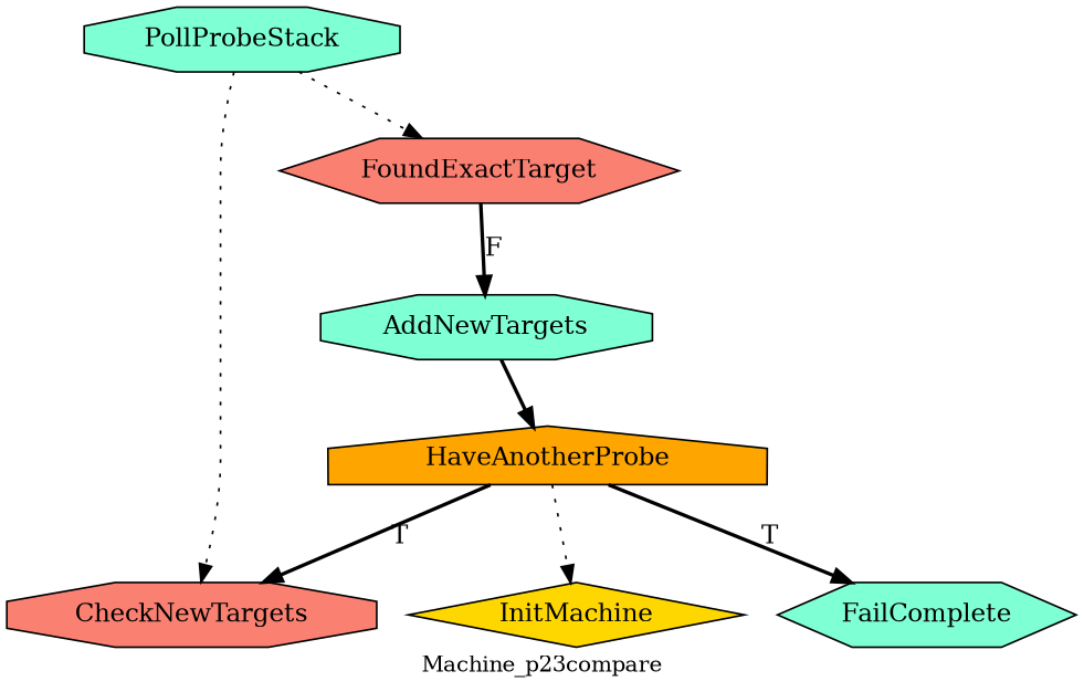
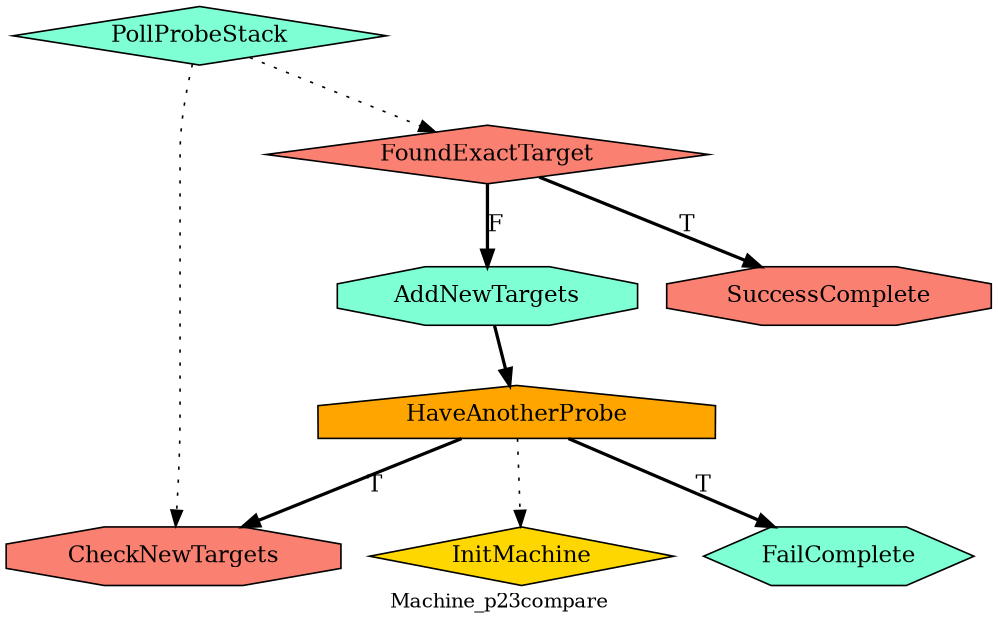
  digraph {
    fontsize=12
    label=Machine_p23compare
    node [fillcolor=salmon shape=octagon style=filled]
    edge [style=bold]
    InitMachine [fillcolor=gold shape=diamond]
    HaveAnotherProbe [fillcolor=orange shape=house]
    CheckNewTargets
    FailComplete [fillcolor=aquamarine shape=hexagon]
-   PollProbeStack [fillcolor=aquamarine]
-   FoundExactTarget [shape=hexagon]
+   PollProbeStack [fillcolor=aquamarine shape=diamond]
+   FoundExactTarget [shape=diamond]
    AddNewTargets [fillcolor=aquamarine]
+   SuccessComplete
    HaveAnotherProbe -> InitMachine [style=dotted]
    HaveAnotherProbe -> CheckNewTargets [label=T]
    HaveAnotherProbe -> FailComplete [label=T]
    PollProbeStack -> CheckNewTargets [style=dotted]
    PollProbeStack -> FoundExactTarget [style=dotted]
    FoundExactTarget -> AddNewTargets [label=F]
+   FoundExactTarget -> SuccessComplete [label=T]
    AddNewTargets -> HaveAnotherProbe
  }
